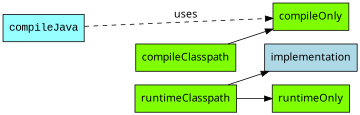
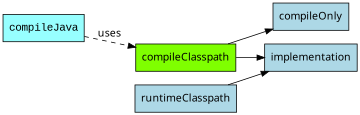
  digraph {
    rankdir=LR
    node [fillcolor=chartreuse fontname=Sans shape=box style=filled]
    edge [fontname=Sans]
    compileJava [fillcolor=darkslategray1 fontname="Courier New"]
    compileClasspath
-   compileOnly
+   compileOnly [fillcolor=lightblue]
    implementation [fillcolor=lightblue]
-   runtimeClasspath
-   runtimeOnly
-   compileJava -> compileOnly [label=uses style=dashed]
+   runtimeClasspath [fillcolor=lightblue]
+   compileJava -> compileClasspath [label=uses style=dashed]
    compileClasspath -> compileOnly
+   compileClasspath -> implementation
    runtimeClasspath -> implementation
-   runtimeClasspath -> runtimeOnly
  }
